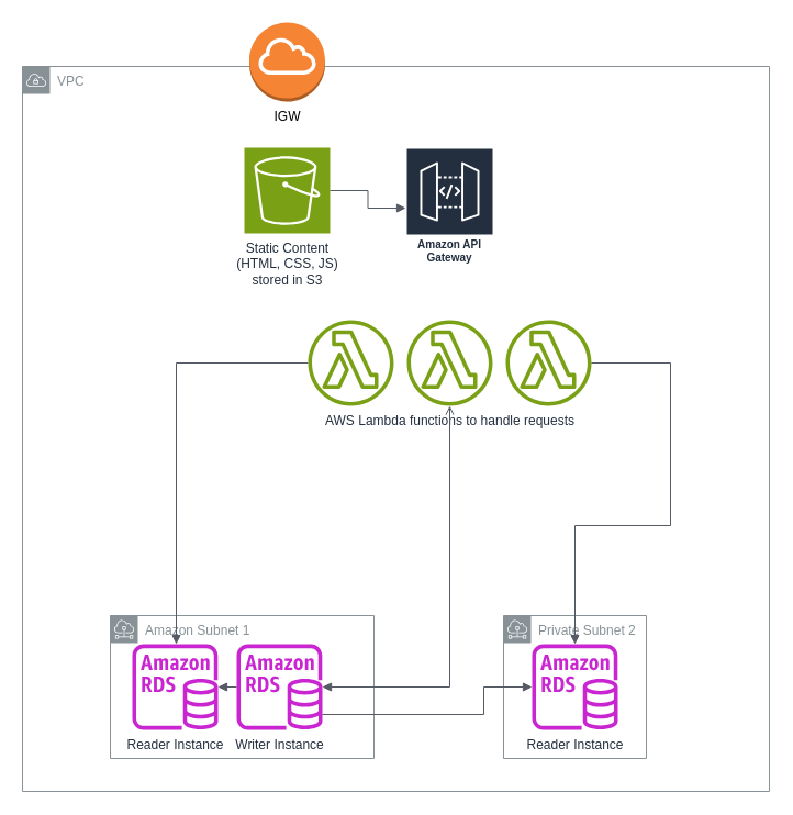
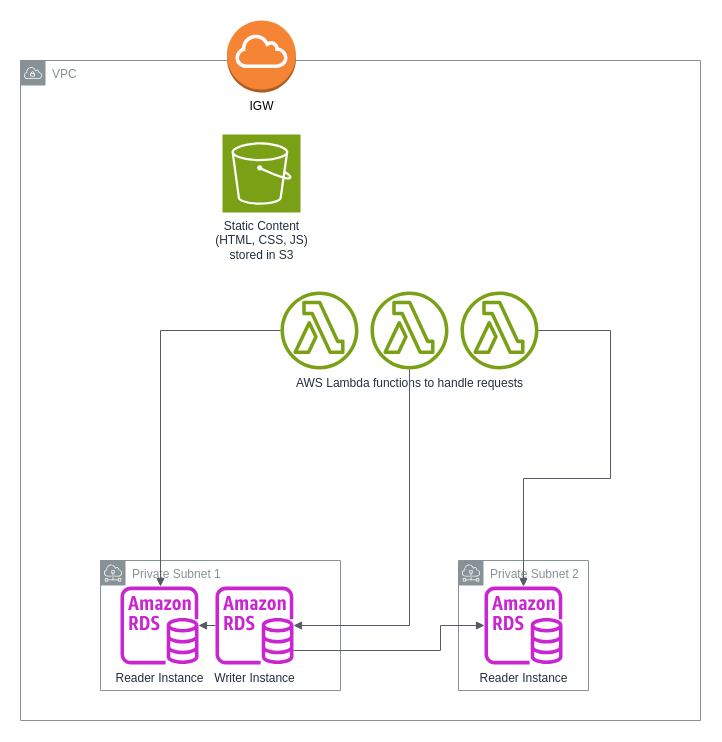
  <mxCell id="0" />
  <mxCell id="1" parent="0" />
  <mxCell id="2" value="VPC" style="sketch=0;outlineConnect=0;gradientColor=none;html=1;whiteSpace=wrap;fontSize=12;fontStyle=0;shape=mxgraph.aws4.group;grIcon=mxgraph.aws4.group_vpc;strokeColor=#879196;fillColor=none;verticalAlign=top;align=left;spacingLeft=30;fontColor=#879196;dashed=0;" vertex="1" parent="1"><mxGeometry x="20" y="60" width="680" height="660" as="geometry" /></mxCell>
  <mxCell id="3" value="Static Content&lt;br&gt;(HTML, CSS, JS)&lt;br&gt;stored in S3" style="sketch=0;points=[[0,0,0],[0.25,0,0],[0.5,0,0],[0.75,0,0],[1,0,0],[0,1,0],[0.25,1,0],[0.5,1,0],[0.75,1,0],[1,1,0],[0,0.25,0],[0,0.5,0],[0,0.75,0],[1,0.25,0],[1,0.5,0],[1,0.75,0]];outlineConnect=0;fontColor=#232F3E;fillColor=#7AA116;strokeColor=#ffffff;dashed=0;verticalLabelPosition=bottom;verticalAlign=top;align=center;html=1;fontSize=12;fontStyle=0;aspect=fixed;shape=mxgraph.aws4.resourceIcon;resIcon=mxgraph.aws4.s3;" vertex="1" parent="1"><mxGeometry x="222" y="134" width="78" height="78" as="geometry" /></mxCell>
  <mxCell id="4" value="" style="group" vertex="1" connectable="0" parent="1"><mxGeometry x="280" y="291" width="258" height="78" as="geometry" /></mxCell>
  <mxCell id="5" value="" style="sketch=0;outlineConnect=0;fontColor=#232F3E;gradientColor=none;fillColor=#7AA116;strokeColor=none;dashed=0;verticalLabelPosition=bottom;verticalAlign=top;align=center;html=1;fontSize=12;fontStyle=0;aspect=fixed;pointerEvents=1;shape=mxgraph.aws4.lambda_function;" vertex="1" parent="4"><mxGeometry width="78" height="78" as="geometry" /></mxCell>
  <mxCell id="6" value="AWS Lambda functions to handle requests" style="sketch=0;outlineConnect=0;fontColor=#232F3E;gradientColor=none;fillColor=#7AA116;strokeColor=none;dashed=0;verticalLabelPosition=bottom;verticalAlign=top;align=center;html=1;fontSize=12;fontStyle=0;aspect=fixed;pointerEvents=1;shape=mxgraph.aws4.lambda_function;" vertex="1" parent="4"><mxGeometry x="90" width="78" height="78" as="geometry" /></mxCell>
  <mxCell id="7" value="" style="sketch=0;outlineConnect=0;fontColor=#232F3E;gradientColor=none;fillColor=#7AA116;strokeColor=none;dashed=0;verticalLabelPosition=bottom;verticalAlign=top;align=center;html=1;fontSize=12;fontStyle=0;aspect=fixed;pointerEvents=1;shape=mxgraph.aws4.lambda_function;" vertex="1" parent="4"><mxGeometry x="180" width="78" height="78" as="geometry" /></mxCell>
- <mxCell id="8" value="Amazon API Gateway" style="sketch=0;outlineConnect=0;fontColor=#232F3E;gradientColor=none;strokeColor=#ffffff;fillColor=#232F3E;dashed=0;verticalLabelPosition=middle;verticalAlign=bottom;align=center;html=1;whiteSpace=wrap;fontSize=10;fontStyle=1;spacing=3;shape=mxgraph.aws4.productIcon;prIcon=mxgraph.aws4.api_gateway;" vertex="1" parent="1"><mxGeometry x="369" y="134" width="80" height="110" as="geometry" /></mxCell>
  <mxCell id="9" value="IGW" style="outlineConnect=0;dashed=0;verticalLabelPosition=bottom;verticalAlign=top;align=center;html=1;shape=mxgraph.aws3.internet_gateway;fillColor=#F58534;gradientColor=none;" vertex="1" parent="1"><mxGeometry x="226.5" y="20" width="69" height="72" as="geometry" /></mxCell>
- <mxCell id="10" value="Amazon Subnet 1" style="sketch=0;outlineConnect=0;gradientColor=none;html=1;whiteSpace=wrap;fontSize=12;fontStyle=0;shape=mxgraph.aws4.group;grIcon=mxgraph.aws4.group_subnet;strokeColor=#879196;fillColor=none;verticalAlign=top;align=left;spacingLeft=30;fontColor=#879196;dashed=0;" vertex="1" parent="1"><mxGeometry x="100" y="560" width="240" height="130" as="geometry" /></mxCell>
+ <mxCell id="10" value="Private Subnet 1" style="sketch=0;outlineConnect=0;gradientColor=none;html=1;whiteSpace=wrap;fontSize=12;fontStyle=0;shape=mxgraph.aws4.group;grIcon=mxgraph.aws4.group_subnet;strokeColor=#879196;fillColor=none;verticalAlign=top;align=left;spacingLeft=30;fontColor=#879196;dashed=0;" vertex="1" parent="1"><mxGeometry x="100" y="560" width="240" height="130" as="geometry" /></mxCell>
  <mxCell id="11" value="Private Subnet 2" style="sketch=0;outlineConnect=0;gradientColor=none;html=1;whiteSpace=wrap;fontSize=12;fontStyle=0;shape=mxgraph.aws4.group;grIcon=mxgraph.aws4.group_subnet;strokeColor=#879196;fillColor=none;verticalAlign=top;align=left;spacingLeft=30;fontColor=#879196;dashed=0;" vertex="1" parent="1"><mxGeometry x="458" y="560" width="130" height="130" as="geometry" /></mxCell>
  <mxCell id="12" value="Writer Instance" style="sketch=0;outlineConnect=0;fontColor=#232F3E;gradientColor=none;fillColor=#C925D1;strokeColor=none;dashed=0;verticalLabelPosition=bottom;verticalAlign=top;align=center;html=1;fontSize=12;fontStyle=0;aspect=fixed;pointerEvents=1;shape=mxgraph.aws4.rds_instance;" vertex="1" parent="1"><mxGeometry x="215" y="586" width="78" height="78" as="geometry" /></mxCell>
  <mxCell id="13" value="Reader Instance" style="sketch=0;outlineConnect=0;fontColor=#232F3E;gradientColor=none;fillColor=#C925D1;strokeColor=none;dashed=0;verticalLabelPosition=bottom;verticalAlign=top;align=center;html=1;fontSize=12;fontStyle=0;aspect=fixed;pointerEvents=1;shape=mxgraph.aws4.rds_instance;" vertex="1" parent="1"><mxGeometry x="120" y="586" width="78" height="78" as="geometry" /></mxCell>
  <mxCell id="14" value="Reader Instance" style="sketch=0;outlineConnect=0;fontColor=#232F3E;gradientColor=none;fillColor=#C925D1;strokeColor=none;dashed=0;verticalLabelPosition=bottom;verticalAlign=top;align=center;html=1;fontSize=12;fontStyle=0;aspect=fixed;pointerEvents=1;shape=mxgraph.aws4.rds_instance;" vertex="1" parent="1"><mxGeometry x="484" y="586" width="78" height="78" as="geometry" /></mxCell>
- <mxCell id="15" value="" style="edgeStyle=orthogonalEdgeStyle;html=1;endArrow=open;elbow=vertical;startArrow=block;startFill=1;strokeColor=#545B64;rounded=0;" edge="1" parent="1" source="12" target="6"><mxGeometry width="100" relative="1" as="geometry"><mxPoint x="370" y="470" as="sourcePoint" /><mxPoint x="470" y="470" as="targetPoint" /></mxGeometry></mxCell>
+ <mxCell id="15" value="" style="edgeStyle=orthogonalEdgeStyle;html=1;endArrow=none;elbow=vertical;startArrow=block;startFill=1;strokeColor=#545B64;rounded=0;" edge="1" parent="1" source="12" target="6"><mxGeometry width="100" relative="1" as="geometry"><mxPoint x="370" y="470" as="sourcePoint" /><mxPoint x="470" y="470" as="targetPoint" /></mxGeometry></mxCell>
  <mxCell id="16" value="" style="edgeStyle=orthogonalEdgeStyle;html=1;endArrow=none;elbow=vertical;startArrow=block;startFill=1;strokeColor=#545B64;rounded=0;" edge="1" parent="1" source="13" target="12"><mxGeometry width="100" relative="1" as="geometry"><mxPoint x="220" y="480" as="sourcePoint" /><mxPoint x="320" y="480" as="targetPoint" /></mxGeometry></mxCell>
  <mxCell id="17" value="" style="edgeStyle=orthogonalEdgeStyle;html=1;endArrow=none;elbow=vertical;startArrow=block;startFill=1;strokeColor=#545B64;rounded=0;" edge="1" parent="1" source="14" target="12"><mxGeometry width="100" relative="1" as="geometry"><mxPoint x="208" y="635" as="sourcePoint" /><mxPoint x="250" y="635" as="targetPoint" /><Array as="points"><mxPoint x="440" y="625" /><mxPoint x="440" y="650" /></Array></mxGeometry></mxCell>
  <mxCell id="18" value="" style="edgeStyle=orthogonalEdgeStyle;html=1;endArrow=none;elbow=vertical;startArrow=block;startFill=1;strokeColor=#545B64;rounded=0;" edge="1" parent="1" source="13" target="5"><mxGeometry width="100" relative="1" as="geometry"><mxPoint x="150" y="410" as="sourcePoint" /><mxPoint x="250" y="410" as="targetPoint" /><Array as="points"><mxPoint x="160" y="330" /></Array></mxGeometry></mxCell>
  <mxCell id="19" value="" style="edgeStyle=orthogonalEdgeStyle;html=1;endArrow=none;elbow=vertical;startArrow=block;startFill=1;strokeColor=#545B64;rounded=0;" edge="1" parent="1" source="14" target="7"><mxGeometry width="100" relative="1" as="geometry"><mxPoint x="580" y="370" as="sourcePoint" /><mxPoint x="680" y="370" as="targetPoint" /><Array as="points"><mxPoint x="523" y="478" /><mxPoint x="610" y="478" /><mxPoint x="610" y="330" /></Array></mxGeometry></mxCell>
- <mxCell id="20" value="" style="edgeStyle=orthogonalEdgeStyle;html=1;endArrow=none;elbow=vertical;startArrow=block;startFill=1;strokeColor=#545B64;rounded=0;entryX=1;entryY=0.5;entryDx=0;entryDy=0;entryPerimeter=0;" edge="1" parent="1" source="8" target="3"><mxGeometry width="100" relative="1" as="geometry"><mxPoint x="100" y="190" as="sourcePoint" /><mxPoint x="200" y="190" as="targetPoint" /></mxGeometry></mxCell>
